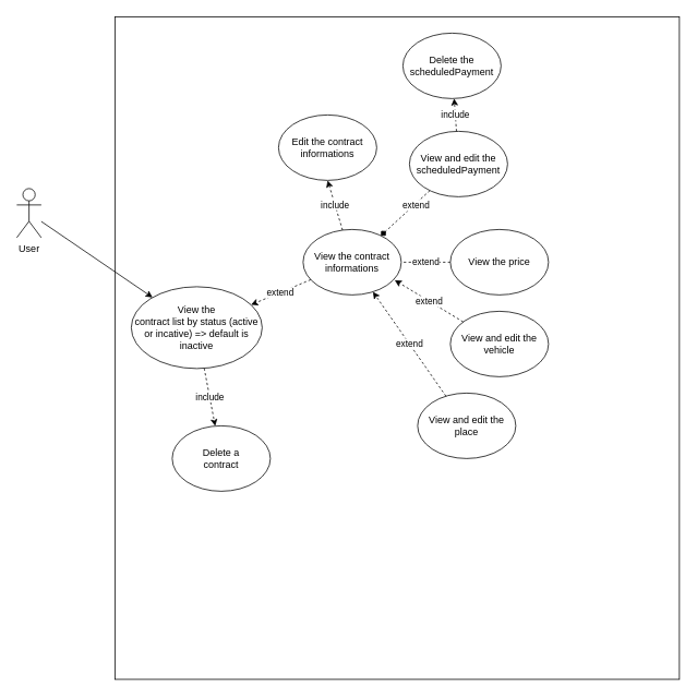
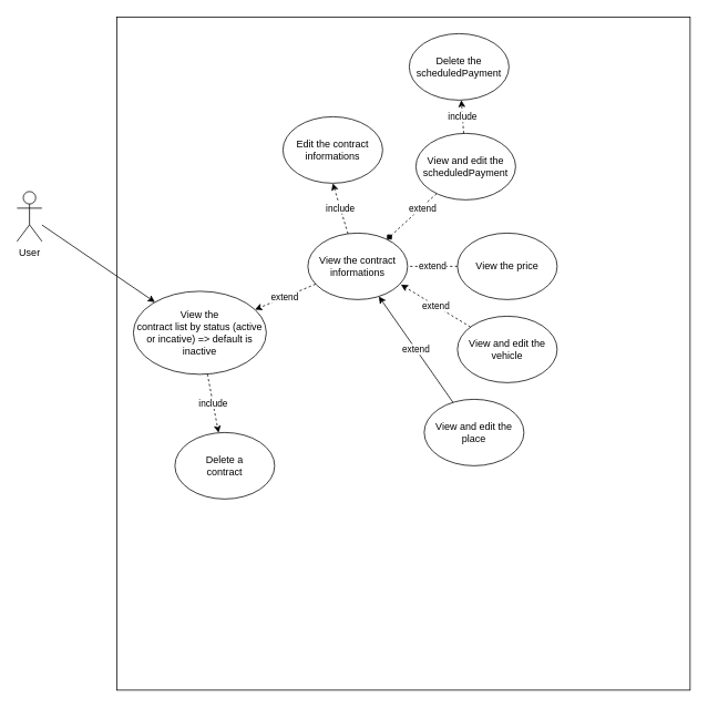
  <mxCell id="0" />
  <mxCell id="1" parent="0" />
  <mxCell id="2" value="" style="rounded=0;whiteSpace=wrap;html=1;" vertex="1" parent="1"><mxGeometry x="140" y="20" width="690" height="810" as="geometry" /></mxCell>
  <mxCell id="3" style="rounded=0;orthogonalLoop=1;jettySize=auto;html=1;" edge="1" parent="1" source="4" target="6"><mxGeometry relative="1" as="geometry" /></mxCell>
  <mxCell id="4" value="User" style="shape=umlActor;verticalLabelPosition=bottom;verticalAlign=top;html=1;outlineConnect=0;" vertex="1" parent="1"><mxGeometry x="20" y="230" width="30" height="60" as="geometry" /></mxCell>
  <mxCell id="5" value="include" style="edgeStyle=none;rounded=0;orthogonalLoop=1;jettySize=auto;html=1;dashed=1;" edge="1" parent="1" source="6" target="10"><mxGeometry relative="1" as="geometry" /></mxCell>
  <mxCell id="6" value="&lt;div&gt;View the &lt;br&gt;&lt;/div&gt;&lt;div&gt;contract list by status (active or incative) =&amp;gt; default is inactive&lt;br&gt;&lt;/div&gt;" style="ellipse;whiteSpace=wrap;html=1;" vertex="1" parent="1"><mxGeometry x="160" y="350" width="160" height="100" as="geometry" /></mxCell>
  <mxCell id="7" value="extend" style="edgeStyle=none;rounded=0;orthogonalLoop=1;jettySize=auto;html=1;dashed=1;" edge="1" parent="1" source="9" target="6"><mxGeometry relative="1" as="geometry" /></mxCell>
  <mxCell id="8" value="include" style="edgeStyle=none;rounded=0;orthogonalLoop=1;jettySize=auto;html=1;entryX=0.5;entryY=1;entryDx=0;entryDy=0;dashed=1;" edge="1" parent="1" source="9" target="17"><mxGeometry relative="1" as="geometry" /></mxCell>
  <mxCell id="9" value="&lt;div&gt;View the contract&lt;br&gt;&lt;/div&gt;&lt;div&gt;informations &lt;br&gt;&lt;/div&gt;" style="ellipse;whiteSpace=wrap;html=1;" vertex="1" parent="1"><mxGeometry x="370" y="280" width="120" height="80" as="geometry" /></mxCell>
  <mxCell id="10" value="&lt;div&gt;Delete a&lt;br&gt;&lt;/div&gt;&lt;div&gt;contract&lt;br&gt;&lt;/div&gt;" style="ellipse;whiteSpace=wrap;html=1;" vertex="1" parent="1"><mxGeometry x="210" y="520" width="120" height="80" as="geometry" /></mxCell>
  <mxCell id="11" style="edgeStyle=none;rounded=0;orthogonalLoop=1;jettySize=auto;html=1;dashed=1;endArrow=diamond;" edge="1" parent="1" source="14" target="9"><mxGeometry relative="1" as="geometry" /></mxCell>
  <mxCell id="12" value="extend" style="edgeLabel;html=1;align=center;verticalAlign=middle;resizable=0;points=[];" vertex="1" connectable="0" parent="11"><mxGeometry x="-0.367" y="1" relative="1" as="geometry"><mxPoint x="1" as="offset" /></mxGeometry></mxCell>
  <mxCell id="13" value="include" style="edgeStyle=none;rounded=0;orthogonalLoop=1;jettySize=auto;html=1;dashed=1;" edge="1" parent="1" source="14" target="18"><mxGeometry relative="1" as="geometry" /></mxCell>
  <mxCell id="14" value="&lt;div&gt;View and edit the scheduledPayment&lt;br&gt;&lt;/div&gt;" style="ellipse;whiteSpace=wrap;html=1;" vertex="1" parent="1"><mxGeometry x="500" y="160" width="120" height="80" as="geometry" /></mxCell>
  <mxCell id="15" value="extend" style="edgeStyle=none;rounded=0;orthogonalLoop=1;jettySize=auto;html=1;entryX=1;entryY=0.5;entryDx=0;entryDy=0;dashed=1;endArrow=none;" edge="1" parent="1" source="16" target="9"><mxGeometry relative="1" as="geometry" /></mxCell>
  <mxCell id="16" value="&lt;div&gt;View the price&lt;br&gt;&lt;/div&gt;" style="ellipse;whiteSpace=wrap;html=1;" vertex="1" parent="1"><mxGeometry x="550" y="280" width="120" height="80" as="geometry" /></mxCell>
  <mxCell id="17" value="&lt;div&gt;Edit the contract &lt;br&gt;&lt;/div&gt;&lt;div&gt;informations&lt;br&gt;&lt;/div&gt;" style="ellipse;whiteSpace=wrap;html=1;" vertex="1" parent="1"><mxGeometry x="340" y="140" width="120" height="80" as="geometry" /></mxCell>
  <mxCell id="18" value="&lt;div&gt;Delete the scheduledPayment&lt;/div&gt;" style="ellipse;whiteSpace=wrap;html=1;" vertex="1" parent="1"><mxGeometry x="492" y="40" width="120" height="80" as="geometry" /></mxCell>
  <mxCell id="19" value="&lt;div&gt;View and edit the vehicle&lt;br&gt;&lt;/div&gt;" style="ellipse;whiteSpace=wrap;html=1;" vertex="1" parent="1"><mxGeometry x="550" y="380" width="120" height="80" as="geometry" /></mxCell>
  <mxCell id="20" value="extend" style="edgeStyle=none;rounded=0;orthogonalLoop=1;jettySize=auto;html=1;entryX=0.933;entryY=0.775;entryDx=0;entryDy=0;dashed=1;entryPerimeter=0;" edge="1" parent="1" source="19" target="9"><mxGeometry relative="1" as="geometry"><mxPoint x="560" y="330" as="sourcePoint" /><mxPoint x="500" y="330" as="targetPoint" /></mxGeometry></mxCell>
  <mxCell id="21" value="&lt;div&gt;View and edit the place&lt;br&gt;&lt;/div&gt;" style="ellipse;whiteSpace=wrap;html=1;" vertex="1" parent="1"><mxGeometry x="510" y="480" width="120" height="80" as="geometry" /></mxCell>
- <mxCell id="22" value="extend" style="edgeStyle=none;rounded=0;orthogonalLoop=1;jettySize=auto;html=1;dashed=1;" edge="1" parent="1" source="21" target="9"><mxGeometry relative="1" as="geometry"><mxPoint x="575.713" y="403.013" as="sourcePoint" /><mxPoint x="491.96" y="352" as="targetPoint" /></mxGeometry></mxCell>
+ <mxCell id="22" value="extend" style="edgeStyle=none;rounded=0;orthogonalLoop=1;jettySize=auto;html=1;dashed=0;" edge="1" parent="1" source="21" target="9"><mxGeometry relative="1" as="geometry"><mxPoint x="575.713" y="403.013" as="sourcePoint" /><mxPoint x="491.96" y="352" as="targetPoint" /></mxGeometry></mxCell>
